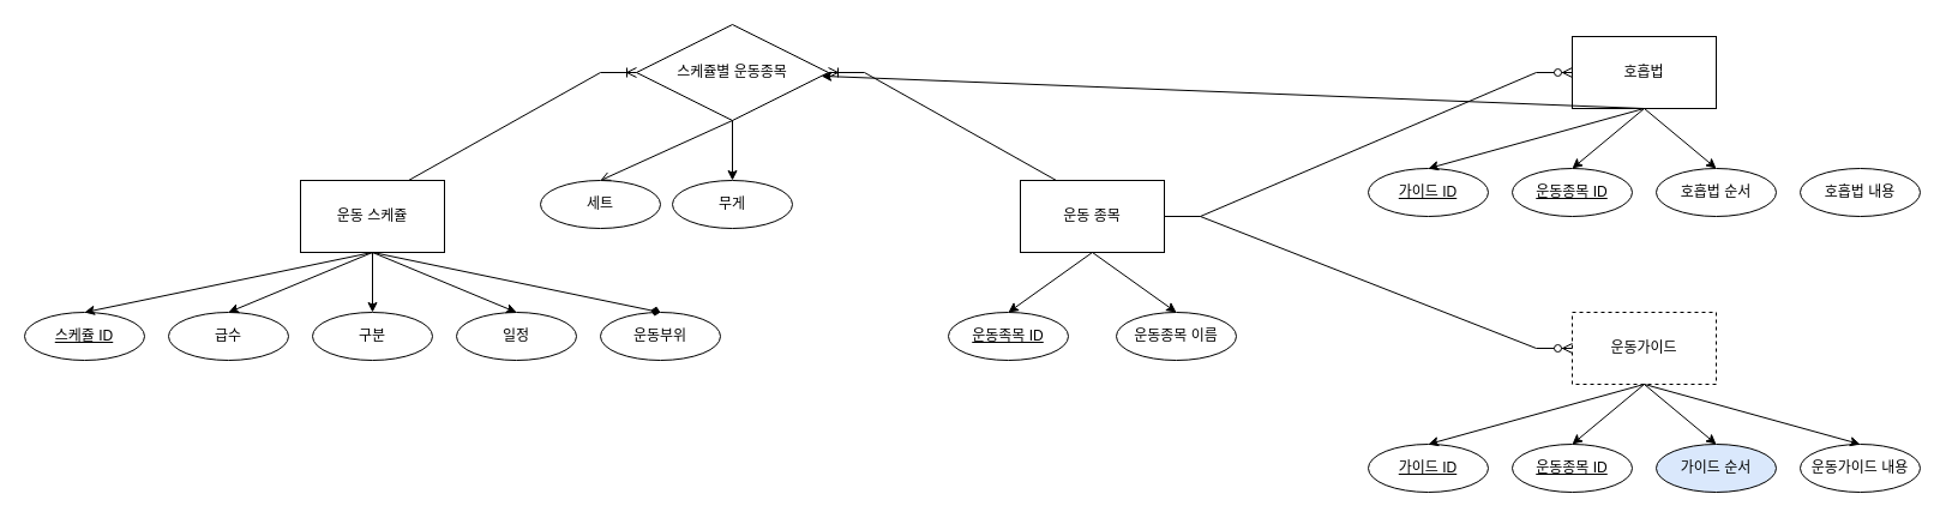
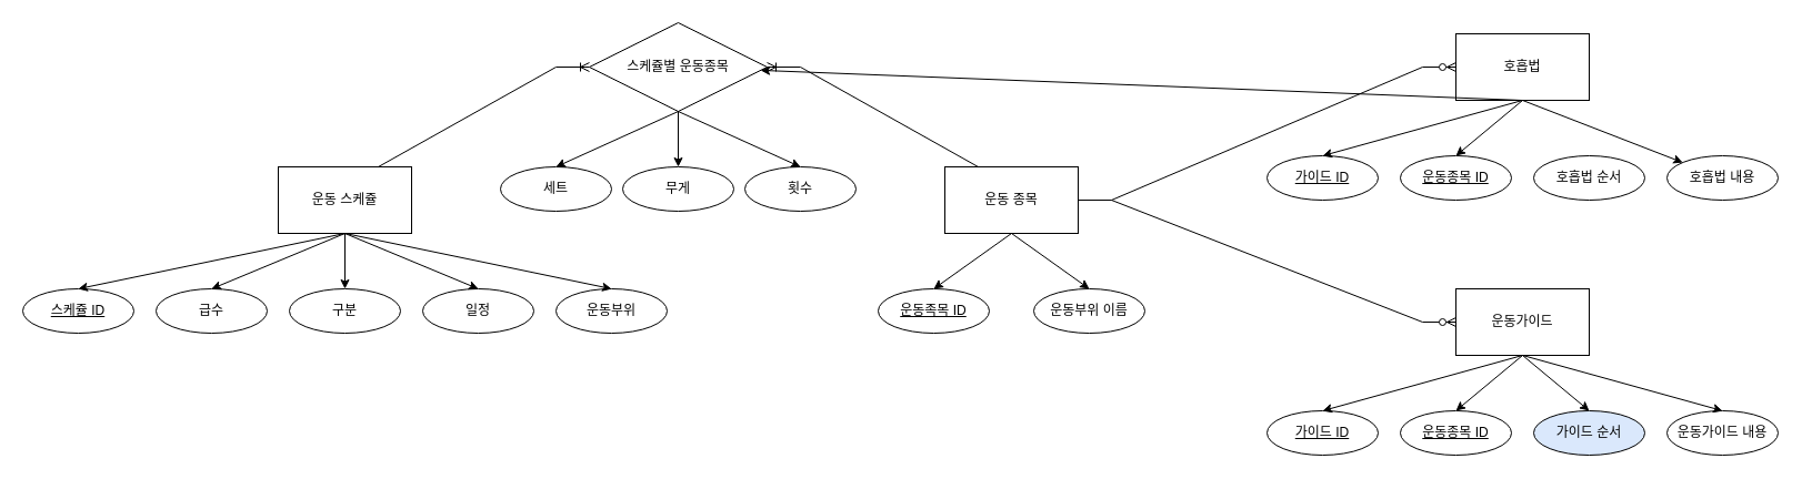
  <mxCell id="0" />
  <mxCell id="1" parent="0" />
  <mxCell id="2" value="운동 스케쥴" style="whiteSpace=wrap;html=1;align=center;" vertex="1" parent="1"><mxGeometry x="250" y="150" width="120" height="60" as="geometry" /></mxCell>
  <mxCell id="3" value="스케쥴 ID" style="ellipse;whiteSpace=wrap;html=1;align=center;fontStyle=4;" vertex="1" parent="1"><mxGeometry x="20" y="260" width="100" height="40" as="geometry" /></mxCell>
  <mxCell id="4" value="급수" style="ellipse;whiteSpace=wrap;html=1;align=center;" vertex="1" parent="1"><mxGeometry x="140" y="260" width="100" height="40" as="geometry" /></mxCell>
  <mxCell id="5" value="일정" style="ellipse;whiteSpace=wrap;html=1;align=center;" vertex="1" parent="1"><mxGeometry x="380" y="260" width="100" height="40" as="geometry" /></mxCell>
  <mxCell id="6" value="운동부위" style="ellipse;whiteSpace=wrap;html=1;align=center;" vertex="1" parent="1"><mxGeometry x="500" y="260" width="100" height="40" as="geometry" /></mxCell>
  <mxCell id="7" value="구분" style="ellipse;whiteSpace=wrap;html=1;align=center;" vertex="1" parent="1"><mxGeometry x="260" y="260" width="100" height="40" as="geometry" /></mxCell>
  <mxCell id="8" value="" style="endArrow=classic;html=1;rounded=0;exitX=0.5;exitY=1;exitDx=0;exitDy=0;entryX=0.5;entryY=0;entryDx=0;entryDy=0;" edge="1" parent="1" source="2" target="3"><mxGeometry width="50" height="50" relative="1" as="geometry"><mxPoint x="300" y="300" as="sourcePoint" /><mxPoint x="350" y="250" as="targetPoint" /></mxGeometry></mxCell>
- <mxCell id="9" value="" style="endArrow=diamond;html=1;rounded=0;exitX=0.5;exitY=1;exitDx=0;exitDy=0;entryX=0.5;entryY=0;entryDx=0;entryDy=0;" edge="1" parent="1" source="2" target="6"><mxGeometry width="50" height="50" relative="1" as="geometry"><mxPoint x="320" y="220" as="sourcePoint" /><mxPoint x="80" y="290" as="targetPoint" /></mxGeometry></mxCell>
+ <mxCell id="9" value="" style="endArrow=classic;html=1;rounded=0;exitX=0.5;exitY=1;exitDx=0;exitDy=0;entryX=0.5;entryY=0;entryDx=0;entryDy=0;" edge="1" parent="1" source="2" target="6"><mxGeometry width="50" height="50" relative="1" as="geometry"><mxPoint x="320" y="220" as="sourcePoint" /><mxPoint x="80" y="290" as="targetPoint" /></mxGeometry></mxCell>
  <mxCell id="10" value="" style="endArrow=classic;html=1;rounded=0;entryX=0.5;entryY=0;entryDx=0;entryDy=0;" edge="1" parent="1" target="4"><mxGeometry width="50" height="50" relative="1" as="geometry"><mxPoint x="310" y="210" as="sourcePoint" /><mxPoint x="90" y="300" as="targetPoint" /></mxGeometry></mxCell>
  <mxCell id="11" value="" style="endArrow=classic;html=1;rounded=0;entryX=0.5;entryY=0;entryDx=0;entryDy=0;" edge="1" parent="1" target="7"><mxGeometry width="50" height="50" relative="1" as="geometry"><mxPoint x="310" y="210" as="sourcePoint" /><mxPoint x="90" y="300" as="targetPoint" /></mxGeometry></mxCell>
  <mxCell id="12" value="" style="endArrow=classic;html=1;rounded=0;entryX=0.5;entryY=0;entryDx=0;entryDy=0;" edge="1" parent="1" target="5"><mxGeometry width="50" height="50" relative="1" as="geometry"><mxPoint x="310" y="210" as="sourcePoint" /><mxPoint x="110" y="320" as="targetPoint" /></mxGeometry></mxCell>
  <mxCell id="13" value="운동 종목" style="whiteSpace=wrap;html=1;align=center;" vertex="1" parent="1"><mxGeometry x="850" y="150" width="120" height="60" as="geometry" /></mxCell>
  <mxCell id="14" value="운동족목 ID" style="ellipse;whiteSpace=wrap;html=1;align=center;fontStyle=4;" vertex="1" parent="1"><mxGeometry x="790" y="260" width="100" height="40" as="geometry" /></mxCell>
- <mxCell id="15" value="운동종목 이름" style="ellipse;whiteSpace=wrap;html=1;align=center;" vertex="1" parent="1"><mxGeometry x="930" y="260" width="100" height="40" as="geometry" /></mxCell>
+ <mxCell id="15" value="운동부위 이름" style="ellipse;whiteSpace=wrap;html=1;align=center;" vertex="1" parent="1"><mxGeometry x="930" y="260" width="100" height="40" as="geometry" /></mxCell>
  <mxCell id="16" value="" style="endArrow=classic;html=1;rounded=0;exitX=0.5;exitY=1;exitDx=0;exitDy=0;entryX=0.5;entryY=0;entryDx=0;entryDy=0;" edge="1" source="13" target="14" parent="1"><mxGeometry width="50" height="50" relative="1" as="geometry"><mxPoint x="850" y="300" as="sourcePoint" /><mxPoint x="900" y="250" as="targetPoint" /></mxGeometry></mxCell>
  <mxCell id="17" value="" style="endArrow=classic;html=1;rounded=0;entryX=0.5;entryY=0;entryDx=0;entryDy=0;exitX=0.5;exitY=1;exitDx=0;exitDy=0;" edge="1" target="15" parent="1" source="13"><mxGeometry width="50" height="50" relative="1" as="geometry"><mxPoint x="900" y="210" as="sourcePoint" /><mxPoint x="680" y="300" as="targetPoint" /></mxGeometry></mxCell>
  <mxCell id="18" value="스케쥴별 운동종목" style="shape=rhombus;perimeter=rhombusPerimeter;whiteSpace=wrap;html=1;align=center;" vertex="1" parent="1"><mxGeometry x="530" y="20" width="160" height="80" as="geometry" /></mxCell>
  <mxCell id="19" value="" style="edgeStyle=entityRelationEdgeStyle;fontSize=12;html=1;endArrow=ERoneToMany;rounded=0;entryX=0;entryY=0.5;entryDx=0;entryDy=0;exitX=0.5;exitY=0;exitDx=0;exitDy=0;" edge="1" parent="1" source="2" target="18"><mxGeometry width="100" height="100" relative="1" as="geometry"><mxPoint x="310" y="80" as="sourcePoint" /><mxPoint x="380" y="50" as="targetPoint" /></mxGeometry></mxCell>
  <mxCell id="20" value="" style="edgeStyle=entityRelationEdgeStyle;fontSize=12;html=1;endArrow=ERoneToMany;rounded=0;exitX=0.5;exitY=0;exitDx=0;exitDy=0;entryX=1;entryY=0.5;entryDx=0;entryDy=0;" edge="1" parent="1" source="13" target="18"><mxGeometry width="100" height="100" relative="1" as="geometry"><mxPoint x="600" y="160" as="sourcePoint" /><mxPoint x="720" y="20" as="targetPoint" /></mxGeometry></mxCell>
  <mxCell id="21" value="세트" style="ellipse;whiteSpace=wrap;html=1;align=center;" vertex="1" parent="1"><mxGeometry x="450" y="150" width="100" height="40" as="geometry" /></mxCell>
  <mxCell id="22" value="무게" style="ellipse;whiteSpace=wrap;html=1;align=center;" vertex="1" parent="1"><mxGeometry x="560" y="150" width="100" height="40" as="geometry" /></mxCell>
- <mxCell id="24" value="" style="endArrow=open;html=1;rounded=0;exitX=0.5;exitY=1;exitDx=0;exitDy=0;entryX=0.5;entryY=0;entryDx=0;entryDy=0;" edge="1" parent="1" source="18" target="21"><mxGeometry width="50" height="50" relative="1" as="geometry"><mxPoint x="320" y="220" as="sourcePoint" /><mxPoint x="560" y="290" as="targetPoint" /></mxGeometry></mxCell>
+ <mxCell id="23" value="횟수" style="ellipse;whiteSpace=wrap;html=1;align=center;" vertex="1" parent="1"><mxGeometry x="670" y="150" width="100" height="40" as="geometry" /></mxCell>
+ <mxCell id="24" value="" style="endArrow=classic;html=1;rounded=0;exitX=0.5;exitY=1;exitDx=0;exitDy=0;entryX=0.5;entryY=0;entryDx=0;entryDy=0;" edge="1" parent="1" source="18" target="21"><mxGeometry width="50" height="50" relative="1" as="geometry"><mxPoint x="320" y="220" as="sourcePoint" /><mxPoint x="560" y="290" as="targetPoint" /></mxGeometry></mxCell>
+ <mxCell id="25" value="" style="endArrow=classic;html=1;rounded=0;exitX=0.5;exitY=1;exitDx=0;exitDy=0;entryX=0.5;entryY=0;entryDx=0;entryDy=0;" edge="1" parent="1" source="18" target="23"><mxGeometry width="50" height="50" relative="1" as="geometry"><mxPoint x="330" y="230" as="sourcePoint" /><mxPoint x="570" y="300" as="targetPoint" /></mxGeometry></mxCell>
  <mxCell id="26" value="" style="endArrow=classic;html=1;rounded=0;exitX=0.5;exitY=1;exitDx=0;exitDy=0;entryX=0.5;entryY=0;entryDx=0;entryDy=0;" edge="1" parent="1" source="18" target="22"><mxGeometry width="50" height="50" relative="1" as="geometry"><mxPoint x="380" y="160" as="sourcePoint" /><mxPoint x="620" y="230" as="targetPoint" /></mxGeometry></mxCell>
  <mxCell id="27" value="가이드 ID" style="ellipse;whiteSpace=wrap;html=1;align=center;fontStyle=4;" vertex="1" parent="1"><mxGeometry x="1140" y="370" width="100" height="40" as="geometry" /></mxCell>
  <mxCell id="28" value="가이드 순서" style="ellipse;whiteSpace=wrap;html=1;align=center;fillColor=#dae8fc;" vertex="1" parent="1"><mxGeometry x="1380" y="370" width="100" height="40" as="geometry" /></mxCell>
  <mxCell id="29" value="운동가이드 내용" style="ellipse;whiteSpace=wrap;html=1;align=center;" vertex="1" parent="1"><mxGeometry x="1500" y="370" width="100" height="40" as="geometry" /></mxCell>
- <mxCell id="30" value="운동가이드" style="whiteSpace=wrap;html=1;align=center;dashed=1;" vertex="1" parent="1"><mxGeometry x="1310" y="260" width="120" height="60" as="geometry" /></mxCell>
+ <mxCell id="30" value="운동가이드" style="whiteSpace=wrap;html=1;align=center;" vertex="1" parent="1"><mxGeometry x="1310" y="260" width="120" height="60" as="geometry" /></mxCell>
  <mxCell id="31" value="" style="endArrow=classic;html=1;rounded=0;entryX=0.5;entryY=0;entryDx=0;entryDy=0;exitX=0.5;exitY=1;exitDx=0;exitDy=0;" edge="1" parent="1" source="30" target="27"><mxGeometry width="50" height="50" relative="1" as="geometry"><mxPoint x="1340" y="260" as="sourcePoint" /><mxPoint x="1390" y="210" as="targetPoint" /></mxGeometry></mxCell>
  <mxCell id="32" value="" style="endArrow=classic;html=1;rounded=0;entryX=0.5;entryY=0;entryDx=0;entryDy=0;exitX=0.5;exitY=1;exitDx=0;exitDy=0;" edge="1" parent="1" source="30" target="28"><mxGeometry width="50" height="50" relative="1" as="geometry"><mxPoint x="1340" y="320" as="sourcePoint" /><mxPoint x="1230" y="380" as="targetPoint" /></mxGeometry></mxCell>
  <mxCell id="33" value="" style="endArrow=classic;html=1;rounded=0;entryX=0.5;entryY=0;entryDx=0;entryDy=0;exitX=0.5;exitY=1;exitDx=0;exitDy=0;" edge="1" parent="1" source="30" target="29"><mxGeometry width="50" height="50" relative="1" as="geometry"><mxPoint x="1360" y="340" as="sourcePoint" /><mxPoint x="1240" y="390" as="targetPoint" /></mxGeometry></mxCell>
  <mxCell id="34" value="운동종목 ID" style="ellipse;whiteSpace=wrap;html=1;align=center;fontStyle=4;" vertex="1" parent="1"><mxGeometry x="1260" y="370" width="100" height="40" as="geometry" /></mxCell>
  <mxCell id="35" value="" style="endArrow=classic;html=1;rounded=0;entryX=0.5;entryY=0;entryDx=0;entryDy=0;exitX=0.5;exitY=1;exitDx=0;exitDy=0;" edge="1" parent="1" source="30" target="34"><mxGeometry width="50" height="50" relative="1" as="geometry"><mxPoint x="1380" y="330" as="sourcePoint" /><mxPoint x="1440" y="380" as="targetPoint" /></mxGeometry></mxCell>
  <mxCell id="36" value="가이드 ID" style="ellipse;whiteSpace=wrap;html=1;align=center;fontStyle=4;" vertex="1" parent="1"><mxGeometry x="1140" y="140" width="100" height="40" as="geometry" /></mxCell>
  <mxCell id="37" value="호흡법 순서" style="ellipse;whiteSpace=wrap;html=1;align=center;" vertex="1" parent="1"><mxGeometry x="1380" y="140" width="100" height="40" as="geometry" /></mxCell>
  <mxCell id="38" value="호흡법 내용" style="ellipse;whiteSpace=wrap;html=1;align=center;" vertex="1" parent="1"><mxGeometry x="1500" y="140" width="100" height="40" as="geometry" /></mxCell>
  <mxCell id="39" value="호흡법" style="whiteSpace=wrap;html=1;align=center;" vertex="1" parent="1"><mxGeometry x="1310" y="30" width="120" height="60" as="geometry" /></mxCell>
  <mxCell id="40" value="" style="endArrow=classic;html=1;rounded=0;entryX=0.5;entryY=0;entryDx=0;entryDy=0;exitX=0.5;exitY=1;exitDx=0;exitDy=0;" edge="1" source="39" target="36" parent="1"><mxGeometry width="50" height="50" relative="1" as="geometry"><mxPoint x="1340" y="30" as="sourcePoint" /><mxPoint x="1390" y="-20" as="targetPoint" /></mxGeometry></mxCell>
- <mxCell id="41" value="" style="endArrow=classic;html=1;rounded=0;entryX=0.5;entryY=0;entryDx=0;entryDy=0;exitX=0.5;exitY=1;exitDx=0;exitDy=0;" edge="1" source="39" target="37" parent="1"><mxGeometry width="50" height="50" relative="1" as="geometry"><mxPoint x="1340" y="90" as="sourcePoint" /><mxPoint x="1230" y="150" as="targetPoint" /></mxGeometry></mxCell>
+ <mxCell id="41" value="" style="endArrow=classic;html=1;rounded=0;exitX=0.5;exitY=1;exitDx=0;exitDy=0;" edge="1" source="39" target="38" parent="1"><mxGeometry width="50" height="50" relative="1" as="geometry"><mxPoint x="1340" y="90" as="sourcePoint" /><mxPoint x="1230" y="150" as="targetPoint" /></mxGeometry></mxCell>
  <mxCell id="42" value="" style="endArrow=classic;html=1;rounded=0;exitX=0.5;exitY=1;exitDx=0;exitDy=0;" edge="1" source="39" target="18" parent="1"><mxGeometry width="50" height="50" relative="1" as="geometry"><mxPoint x="1360" y="110" as="sourcePoint" /><mxPoint x="1240" y="160" as="targetPoint" /></mxGeometry></mxCell>
  <mxCell id="43" value="운동종목 ID" style="ellipse;whiteSpace=wrap;html=1;align=center;fontStyle=4;" vertex="1" parent="1"><mxGeometry x="1260" y="140" width="100" height="40" as="geometry" /></mxCell>
  <mxCell id="44" value="" style="endArrow=classic;html=1;rounded=0;entryX=0.5;entryY=0;entryDx=0;entryDy=0;exitX=0.5;exitY=1;exitDx=0;exitDy=0;" edge="1" source="39" target="43" parent="1"><mxGeometry width="50" height="50" relative="1" as="geometry"><mxPoint x="1380" y="100" as="sourcePoint" /><mxPoint x="1440" y="150" as="targetPoint" /></mxGeometry></mxCell>
  <mxCell id="45" value="" style="edgeStyle=entityRelationEdgeStyle;fontSize=12;html=1;endArrow=ERzeroToMany;endFill=1;rounded=0;entryX=0;entryY=0.5;entryDx=0;entryDy=0;exitX=1;exitY=0.5;exitDx=0;exitDy=0;" edge="1" parent="1" source="13" target="39"><mxGeometry width="100" height="100" relative="1" as="geometry"><mxPoint x="820" y="100" as="sourcePoint" /><mxPoint x="920" y="0" as="targetPoint" /></mxGeometry></mxCell>
  <mxCell id="46" value="" style="edgeStyle=entityRelationEdgeStyle;fontSize=12;html=1;endArrow=ERzeroToMany;endFill=1;rounded=0;entryX=0;entryY=0.5;entryDx=0;entryDy=0;exitX=1;exitY=0.5;exitDx=0;exitDy=0;" edge="1" parent="1" source="13" target="30"><mxGeometry width="100" height="100" relative="1" as="geometry"><mxPoint x="820" y="100" as="sourcePoint" /><mxPoint x="920" y="0" as="targetPoint" /></mxGeometry></mxCell>
